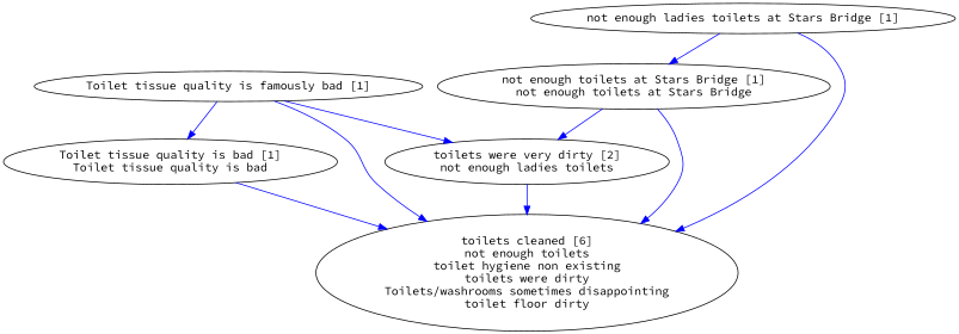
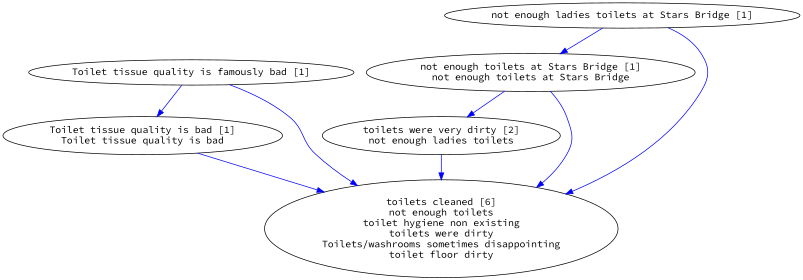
  digraph {
    fontname="Source Code Pro"
    node [fontname="Source Code Pro"]
    edge [color=blue fontname="Source Code Pro"]
    "toilets were very dirty [2]\nnot enough ladies toilets"
    "toilets cleaned [6]\nnot enough toilets\ntoilet hygiene non existing\ntoilets were dirty\nToilets/washrooms sometimes disappointing\ntoilet floor dirty"
    "Toilet tissue quality is famously bad [1]"
    "Toilet tissue quality is bad [1]\nToilet tissue quality is bad"
    "not enough ladies toilets at Stars Bridge [1]"
    "not enough toilets at Stars Bridge [1]\nnot enough toilets at Stars Bridge"
    "toilets were very dirty [2]\nnot enough ladies toilets" -> "toilets cleaned [6]\nnot enough toilets\ntoilet hygiene non existing\ntoilets were dirty\nToilets/washrooms sometimes disappointing\ntoilet floor dirty"
-   "Toilet tissue quality is famously bad [1]" -> "toilets were very dirty [2]\nnot enough ladies toilets"
    "Toilet tissue quality is famously bad [1]" -> "toilets cleaned [6]\nnot enough toilets\ntoilet hygiene non existing\ntoilets were dirty\nToilets/washrooms sometimes disappointing\ntoilet floor dirty"
    "Toilet tissue quality is famously bad [1]" -> "Toilet tissue quality is bad [1]\nToilet tissue quality is bad"
    "Toilet tissue quality is bad [1]\nToilet tissue quality is bad" -> "toilets cleaned [6]\nnot enough toilets\ntoilet hygiene non existing\ntoilets were dirty\nToilets/washrooms sometimes disappointing\ntoilet floor dirty"
    "not enough ladies toilets at Stars Bridge [1]" -> "toilets cleaned [6]\nnot enough toilets\ntoilet hygiene non existing\ntoilets were dirty\nToilets/washrooms sometimes disappointing\ntoilet floor dirty"
    "not enough ladies toilets at Stars Bridge [1]" -> "not enough toilets at Stars Bridge [1]\nnot enough toilets at Stars Bridge"
    "not enough toilets at Stars Bridge [1]\nnot enough toilets at Stars Bridge" -> "toilets were very dirty [2]\nnot enough ladies toilets"
    "not enough toilets at Stars Bridge [1]\nnot enough toilets at Stars Bridge" -> "toilets cleaned [6]\nnot enough toilets\ntoilet hygiene non existing\ntoilets were dirty\nToilets/washrooms sometimes disappointing\ntoilet floor dirty"
  }
